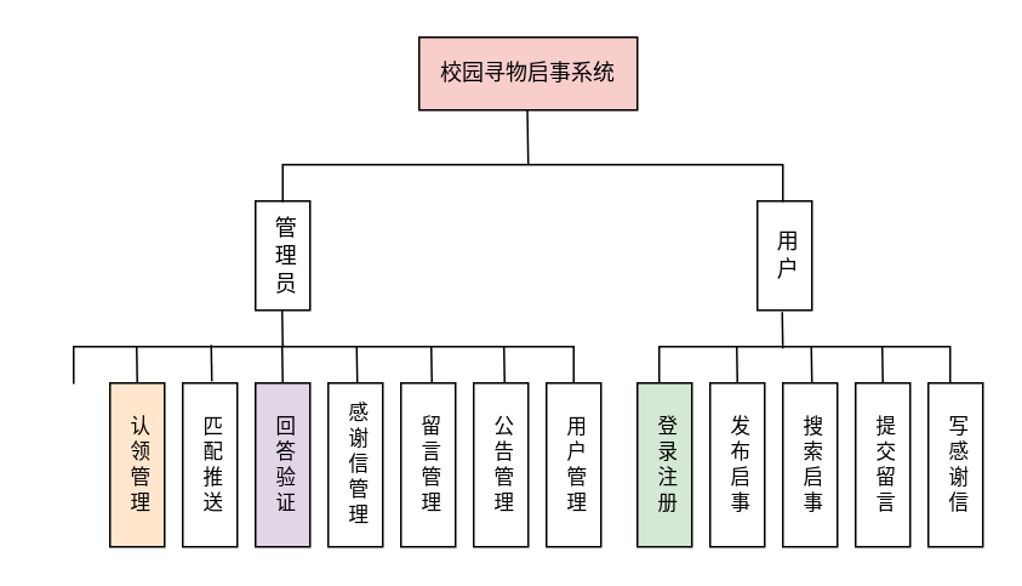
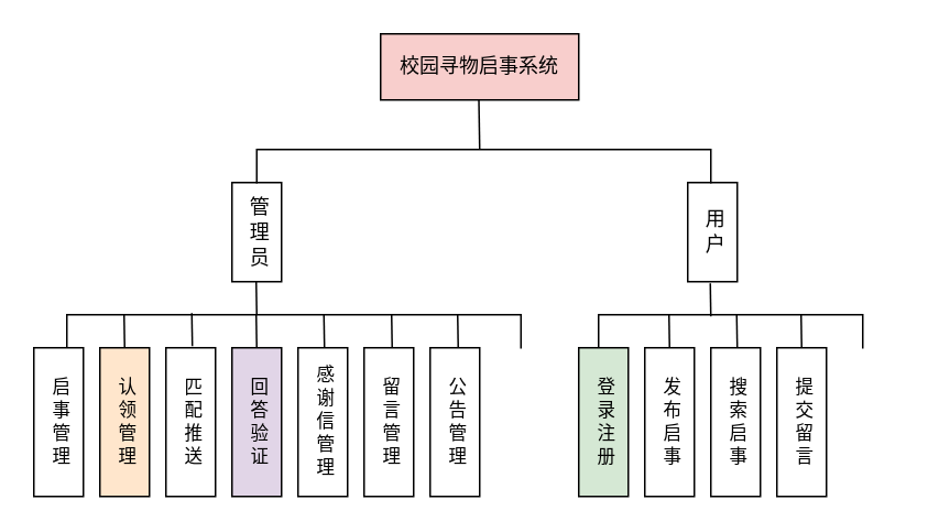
  <mxCell id="0" />
  <mxCell id="1" parent="0" />
  <mxCell id="2" value="校园寻物启事系统" style="rounded=0;whiteSpace=wrap;html=1;fillColor=#f8cecc;" parent="1" vertex="1"><mxGeometry x="230" y="20" width="120" height="40" as="geometry" /></mxCell>
  <mxCell id="3" value="" style="endArrow=none;html=1;rounded=0;" parent="1" edge="1"><mxGeometry width="50" height="50" relative="1" as="geometry"><mxPoint x="290" y="90" as="sourcePoint" /><mxPoint x="289.5" y="60" as="targetPoint" /></mxGeometry></mxCell>
  <mxCell id="4" value="管 理 员" style="rounded=0;align=center;verticalAlign=middle;spacingTop=0;html=1;labelPosition=center;verticalLabelPosition=middle;fontSize=12;spacing=0;spacingBottom=0;spacingLeft=0;horizontal=1;textDirection=vertical-lr;whiteSpace=wrap;" parent="1" vertex="1"><mxGeometry x="140" y="110" width="30" height="60" as="geometry" /></mxCell>
  <mxCell id="5" value="用 户" style="rounded=0;align=center;verticalAlign=middle;spacingTop=0;html=1;labelPosition=center;verticalLabelPosition=middle;fontSize=12;spacing=0;spacingBottom=0;spacingLeft=0;horizontal=1;textDirection=vertical-lr;whiteSpace=wrap;" parent="1" vertex="1"><mxGeometry x="416" y="110" width="30" height="60" as="geometry" /></mxCell>
  <mxCell id="6" value="" style="shape=partialRectangle;whiteSpace=wrap;html=1;bottom=1;right=1;left=1;top=0;fillColor=none;routingCenterX=-0.5;rotation=-180;" parent="1" vertex="1"><mxGeometry x="155" y="90" width="275" height="20" as="geometry" /></mxCell>
  <mxCell id="7" value="" style="shape=partialRectangle;whiteSpace=wrap;html=1;bottom=1;right=1;left=1;top=0;fillColor=none;routingCenterX=-0.5;rotation=-180;" parent="1" vertex="1"><mxGeometry x="40" y="190" width="275" height="20" as="geometry" /></mxCell>
  <mxCell id="8" value="" style="endArrow=none;html=1;rounded=0;" parent="1" edge="1"><mxGeometry width="50" height="50" relative="1" as="geometry"><mxPoint x="155" y="190" as="sourcePoint" /><mxPoint x="154.66" y="170" as="targetPoint" /></mxGeometry></mxCell>
+ <mxCell id="9" value="启 事 管 理" style="rounded=0;align=center;verticalAlign=middle;spacingTop=0;html=1;labelPosition=center;verticalLabelPosition=middle;fontSize=11;spacing=0;spacingBottom=0;spacingLeft=0;horizontal=1;textDirection=vertical-lr;whiteSpace=wrap;" parent="1" vertex="1"><mxGeometry x="20" y="210" width="30" height="90" as="geometry" /></mxCell>
  <mxCell id="10" value="认 领 管 理" style="rounded=0;align=center;verticalAlign=middle;spacingTop=0;html=1;labelPosition=center;verticalLabelPosition=middle;fontSize=11;spacing=0;spacingBottom=0;spacingLeft=0;horizontal=1;textDirection=vertical-lr;whiteSpace=wrap;fillColor=#ffe6cc;" parent="1" vertex="1"><mxGeometry x="60" y="210" width="30" height="90" as="geometry" /></mxCell>
  <mxCell id="11" value="匹 配 推 送" style="rounded=0;align=center;verticalAlign=middle;spacingTop=0;html=1;labelPosition=center;verticalLabelPosition=middle;fontSize=11;spacing=0;spacingBottom=0;spacingLeft=0;horizontal=1;textDirection=vertical-lr;whiteSpace=wrap;" parent="1" vertex="1"><mxGeometry x="100" y="210" width="30" height="90" as="geometry" /></mxCell>
  <mxCell id="12" value="回 答 验 证" style="rounded=0;align=center;verticalAlign=middle;spacingTop=0;html=1;labelPosition=center;verticalLabelPosition=middle;fontSize=11;spacing=0;spacingBottom=0;spacingLeft=0;horizontal=1;textDirection=vertical-lr;whiteSpace=wrap;fillColor=#e1d5e7;" parent="1" vertex="1"><mxGeometry x="140" y="210" width="30" height="90" as="geometry" /></mxCell>
  <mxCell id="13" value="感 谢 信 管 理" style="rounded=0;align=center;verticalAlign=middle;spacingTop=0;html=1;labelPosition=center;verticalLabelPosition=middle;fontSize=11;spacing=0;spacingBottom=0;spacingLeft=0;horizontal=1;textDirection=vertical-lr;whiteSpace=wrap;" parent="1" vertex="1"><mxGeometry x="180" y="210" width="30" height="90" as="geometry" /></mxCell>
  <mxCell id="14" value="留 言 管 理" style="rounded=0;align=center;verticalAlign=middle;spacingTop=0;html=1;labelPosition=center;verticalLabelPosition=middle;fontSize=11;spacing=0;spacingBottom=0;spacingLeft=0;horizontal=1;textDirection=vertical-lr;whiteSpace=wrap;" parent="1" vertex="1"><mxGeometry x="220" y="210" width="30" height="90" as="geometry" /></mxCell>
  <mxCell id="15" value="公 告 管 理" style="rounded=0;align=center;verticalAlign=middle;spacingTop=0;html=1;labelPosition=center;verticalLabelPosition=middle;fontSize=11;spacing=0;spacingBottom=0;spacingLeft=0;horizontal=1;textDirection=vertical-lr;whiteSpace=wrap;" parent="1" vertex="1"><mxGeometry x="260" y="210" width="30" height="90" as="geometry" /></mxCell>
- <mxCell id="16" value="用 户 管 理" style="rounded=0;align=center;verticalAlign=middle;spacingTop=0;html=1;labelPosition=center;verticalLabelPosition=middle;fontSize=11;spacing=0;spacingBottom=0;spacingLeft=0;horizontal=1;textDirection=vertical-lr;whiteSpace=wrap;" parent="1" vertex="1"><mxGeometry x="300" y="210" width="30" height="90" as="geometry" /></mxCell>
  <mxCell id="17" value="" style="endArrow=none;html=1;rounded=0;exitX=0.5;exitY=0;exitDx=0;exitDy=0;" parent="1" source="10" edge="1"><mxGeometry width="50" height="50" relative="1" as="geometry"><mxPoint x="75.16" y="220" as="sourcePoint" /><mxPoint x="74.66" y="190" as="targetPoint" /></mxGeometry></mxCell>
  <mxCell id="18" value="" style="endArrow=none;html=1;rounded=0;exitX=0.5;exitY=0;exitDx=0;exitDy=0;" parent="1" edge="1"><mxGeometry width="50" height="50" relative="1" as="geometry"><mxPoint x="116" y="209" as="sourcePoint" /><mxPoint x="115.66" y="189" as="targetPoint" /></mxGeometry></mxCell>
  <mxCell id="19" value="" style="endArrow=none;html=1;rounded=0;exitX=0.5;exitY=0;exitDx=0;exitDy=0;" parent="1" edge="1"><mxGeometry width="50" height="50" relative="1" as="geometry"><mxPoint x="155" y="210" as="sourcePoint" /><mxPoint x="154.66" y="190" as="targetPoint" /></mxGeometry></mxCell>
  <mxCell id="20" value="" style="endArrow=none;html=1;rounded=0;exitX=0.5;exitY=0;exitDx=0;exitDy=0;" parent="1" edge="1"><mxGeometry width="50" height="50" relative="1" as="geometry"><mxPoint x="196" y="210" as="sourcePoint" /><mxPoint x="195.66" y="190" as="targetPoint" /></mxGeometry></mxCell>
  <mxCell id="21" value="" style="endArrow=none;html=1;rounded=0;exitX=0.5;exitY=0;exitDx=0;exitDy=0;" parent="1" edge="1"><mxGeometry width="50" height="50" relative="1" as="geometry"><mxPoint x="237" y="210" as="sourcePoint" /><mxPoint x="236.66" y="190" as="targetPoint" /></mxGeometry></mxCell>
  <mxCell id="22" value="" style="endArrow=none;html=1;rounded=0;exitX=0.5;exitY=0;exitDx=0;exitDy=0;" parent="1" edge="1"><mxGeometry width="50" height="50" relative="1" as="geometry"><mxPoint x="277" y="210" as="sourcePoint" /><mxPoint x="276.66" y="190" as="targetPoint" /></mxGeometry></mxCell>
  <mxCell id="23" value="" style="shape=partialRectangle;whiteSpace=wrap;html=1;bottom=1;right=1;left=1;top=0;fillColor=none;routingCenterX=-0.5;rotation=-180;" parent="1" vertex="1"><mxGeometry x="362" y="190" width="160" height="20" as="geometry" /></mxCell>
  <mxCell id="24" value="" style="endArrow=none;html=1;rounded=0;" parent="1" edge="1"><mxGeometry width="50" height="50" relative="1" as="geometry"><mxPoint x="430" y="191" as="sourcePoint" /><mxPoint x="429.66" y="171" as="targetPoint" /></mxGeometry></mxCell>
  <mxCell id="25" value="登 录 注 册" style="rounded=0;align=center;verticalAlign=middle;spacingTop=0;html=1;labelPosition=center;verticalLabelPosition=middle;fontSize=11;spacing=0;spacingBottom=0;spacingLeft=0;horizontal=1;textDirection=vertical-lr;whiteSpace=wrap;fillColor=#d5e8d4;" parent="1" vertex="1"><mxGeometry x="350" y="210" width="30" height="90" as="geometry" /></mxCell>
  <mxCell id="26" value="发 布 启 事" style="rounded=0;align=center;verticalAlign=middle;spacingTop=0;html=1;labelPosition=center;verticalLabelPosition=middle;fontSize=11;spacing=0;spacingBottom=0;spacingLeft=0;horizontal=1;textDirection=vertical-lr;whiteSpace=wrap;" parent="1" vertex="1"><mxGeometry x="390" y="210" width="30" height="90" as="geometry" /></mxCell>
  <mxCell id="27" value="搜 索 启 事" style="rounded=0;align=center;verticalAlign=middle;spacingTop=0;html=1;labelPosition=center;verticalLabelPosition=middle;fontSize=11;spacing=0;spacingBottom=0;spacingLeft=0;horizontal=1;textDirection=vertical-lr;whiteSpace=wrap;" parent="1" vertex="1"><mxGeometry x="430" y="210" width="30" height="90" as="geometry" /></mxCell>
  <mxCell id="28" value="提 交 留 言" style="rounded=0;align=center;verticalAlign=middle;spacingTop=0;html=1;labelPosition=center;verticalLabelPosition=middle;fontSize=11;spacing=0;spacingBottom=0;spacingLeft=0;horizontal=1;textDirection=vertical-lr;whiteSpace=wrap;" parent="1" vertex="1"><mxGeometry x="470" y="210" width="30" height="90" as="geometry" /></mxCell>
- <mxCell id="29" value="写 感 谢 信" style="rounded=0;align=center;verticalAlign=middle;spacingTop=0;html=1;labelPosition=center;verticalLabelPosition=middle;fontSize=11;spacing=0;spacingBottom=0;spacingLeft=0;horizontal=1;textDirection=vertical-lr;whiteSpace=wrap;" parent="1" vertex="1"><mxGeometry x="510" y="210" width="30" height="90" as="geometry" /></mxCell>
  <mxCell id="30" value="" style="endArrow=none;html=1;rounded=0;exitX=0.5;exitY=0;exitDx=0;exitDy=0;" edge="1" parent="1"><mxGeometry width="50" height="50" relative="1" as="geometry"><mxPoint x="405" y="210" as="sourcePoint" /><mxPoint x="404.66" y="190" as="targetPoint" /></mxGeometry></mxCell>
  <mxCell id="31" value="" style="endArrow=none;html=1;rounded=0;exitX=0.5;exitY=0;exitDx=0;exitDy=0;" edge="1" parent="1"><mxGeometry width="50" height="50" relative="1" as="geometry"><mxPoint x="446" y="210" as="sourcePoint" /><mxPoint x="445.66" y="190" as="targetPoint" /></mxGeometry></mxCell>
  <mxCell id="32" value="" style="endArrow=none;html=1;rounded=0;exitX=0.5;exitY=0;exitDx=0;exitDy=0;" edge="1" parent="1"><mxGeometry width="50" height="50" relative="1" as="geometry"><mxPoint x="485" y="210" as="sourcePoint" /><mxPoint x="484.66" y="190" as="targetPoint" /></mxGeometry></mxCell>
